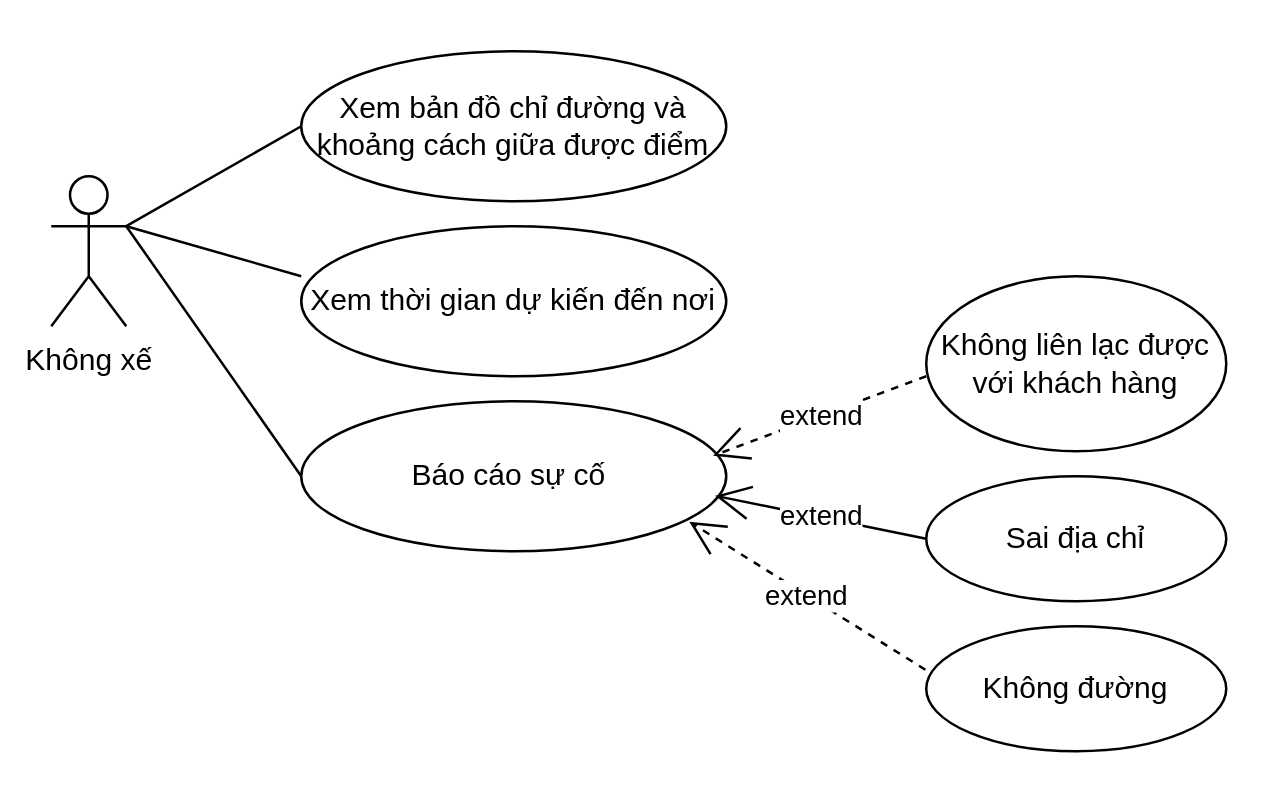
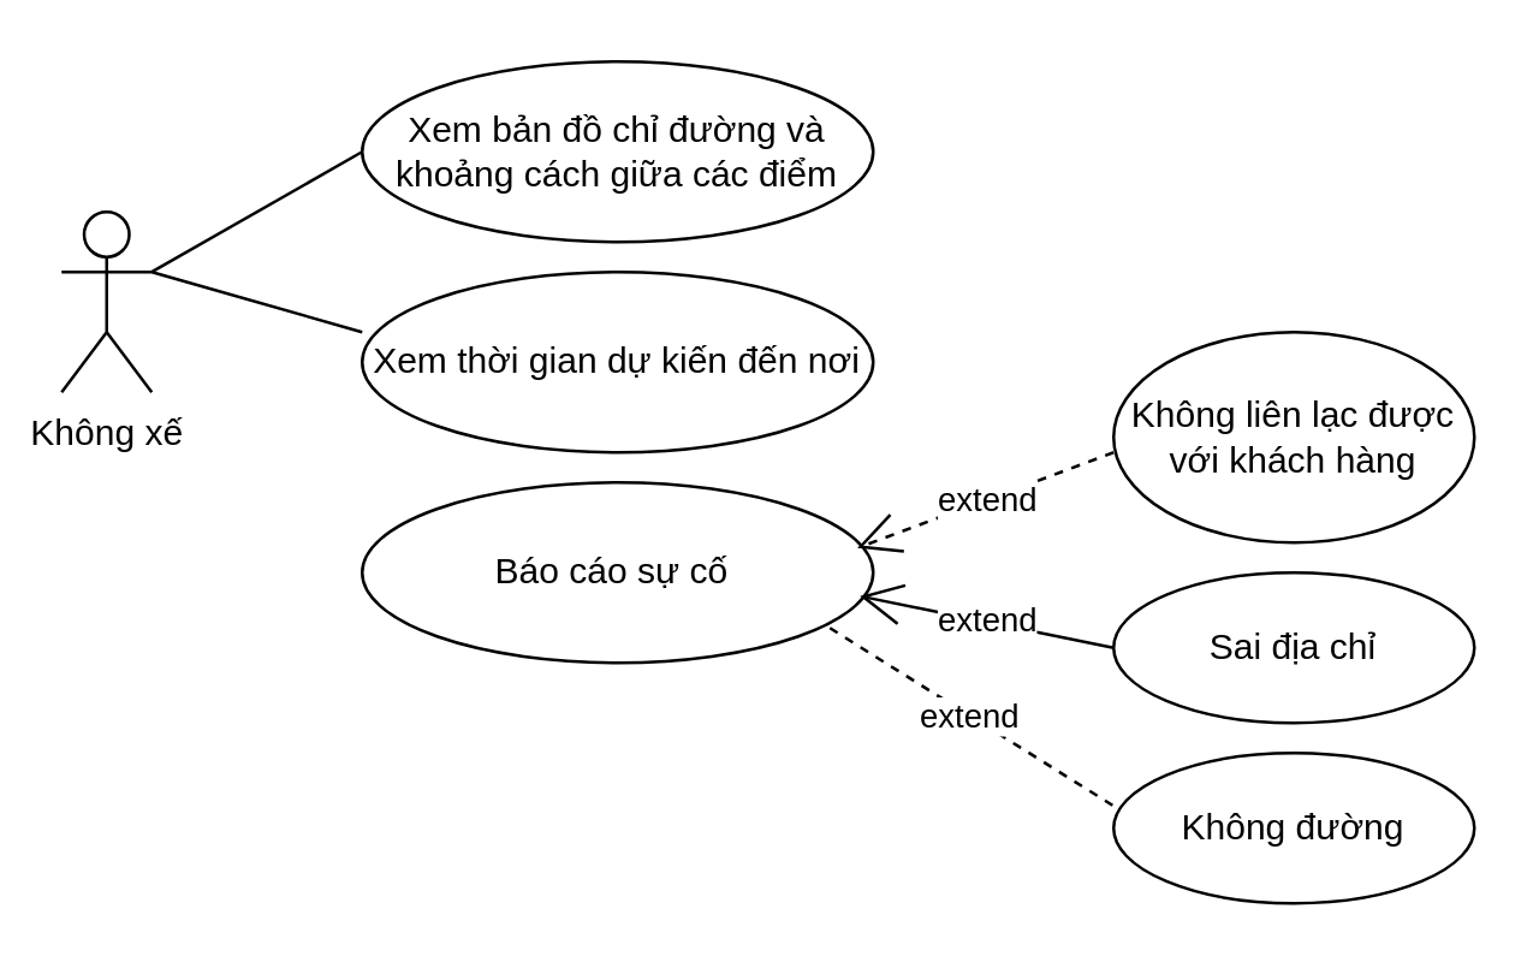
  <mxCell id="0" />
  <mxCell id="1" parent="0" />
  <mxCell id="2" value="Không xế" style="shape=umlActor;verticalLabelPosition=bottom;verticalAlign=top;html=1;outlineConnect=0;" vertex="1" parent="1"><mxGeometry x="20" y="70" width="30" height="60" as="geometry" /></mxCell>
  <mxCell id="3" value="" style="endArrow=none;html=1;rounded=0;exitX=1;exitY=0.333;exitDx=0;exitDy=0;exitPerimeter=0;" edge="1" parent="1" source="2"><mxGeometry width="50" height="50" relative="1" as="geometry"><mxPoint x="190" y="160" as="sourcePoint" /><mxPoint x="120" y="50" as="targetPoint" /></mxGeometry></mxCell>
- <mxCell id="4" value="Xem bản đồ chỉ đường và khoảng cách giữa được điểm" style="ellipse;whiteSpace=wrap;html=1;" vertex="1" parent="1"><mxGeometry x="120" y="20" width="170" height="60" as="geometry" /></mxCell>
+ <mxCell id="4" value="Xem bản đồ chỉ đường và khoảng cách giữa các điểm" style="ellipse;whiteSpace=wrap;html=1;" vertex="1" parent="1"><mxGeometry x="120" y="20" width="170" height="60" as="geometry" /></mxCell>
  <mxCell id="5" value="Xem thời gian dự kiến đến nơi&lt;span style=&quot;color: rgba(0, 0, 0, 0); font-family: monospace; font-size: 0px; text-align: start; text-wrap: nowrap;&quot;&gt;%3CmxGraphModel%3E%3Croot%3E%3CmxCell%20id%3D%220%22%2F%3E%3CmxCell%20id%3D%221%22%20parent%3D%220%22%2F%3E%3CmxCell%20id%3D%222%22%20value%3D%22Xem%20b%E1%BA%A3n%20%C4%91%E1%BB%93%20ch%E1%BB%89%20%C4%91%C6%B0%E1%BB%9Dng%20v%C3%A0%20kho%E1%BA%A3ng%20c%C3%A1ch%20gi%E1%BB%AFa%20c%C3%A1c%20%C4%91i%E1%BB%83m%22%20style%3D%22ellipse%3BwhiteSpace%3Dwrap%3Bhtml%3D1%3B%22%20vertex%3D%221%22%20parent%3D%221%22%3E%3CmxGeometry%20x%3D%22190%22%20y%3D%22140%22%20width%3D%22170%22%20height%3D%2260%22%20as%3D%22geometry%22%2F%3E%3C%2FmxCell%3E%3C%2Froot%3E%3C%2FmxGraphModel%3E&lt;/span&gt;" style="ellipse;whiteSpace=wrap;html=1;" vertex="1" parent="1"><mxGeometry x="120" y="90" width="170" height="60" as="geometry" /></mxCell>
  <mxCell id="6" value="Báo cáo sự cố&amp;nbsp;" style="ellipse;whiteSpace=wrap;html=1;" vertex="1" parent="1"><mxGeometry x="120" y="160" width="170" height="60" as="geometry" /></mxCell>
  <mxCell id="7" value="extend" style="endArrow=open;endSize=12;dashed=1;html=1;rounded=0;entryX=0.969;entryY=0.363;entryDx=0;entryDy=0;entryPerimeter=0;" edge="1" parent="1" target="6"><mxGeometry width="160" relative="1" as="geometry"><mxPoint x="370" y="150" as="sourcePoint" /><mxPoint x="540" y="160" as="targetPoint" /></mxGeometry></mxCell>
  <mxCell id="8" value="Không liên lạc được với khách hàng" style="ellipse;whiteSpace=wrap;html=1;" vertex="1" parent="1"><mxGeometry x="370" y="110" width="120" height="70" as="geometry" /></mxCell>
  <mxCell id="9" value="Sai địa chỉ" style="ellipse;whiteSpace=wrap;html=1;" vertex="1" parent="1"><mxGeometry x="370" y="190" width="120" height="50" as="geometry" /></mxCell>
  <mxCell id="10" value="Không đường" style="ellipse;whiteSpace=wrap;html=1;" vertex="1" parent="1"><mxGeometry x="370" y="250" width="120" height="50" as="geometry" /></mxCell>
  <mxCell id="11" value="extend" style="endArrow=open;endSize=12;dashed=0;html=1;rounded=0;entryX=0.974;entryY=0.63;entryDx=0;entryDy=0;entryPerimeter=0;exitX=0;exitY=0.5;exitDx=0;exitDy=0;" edge="1" parent="1" source="9" target="6"><mxGeometry width="160" relative="1" as="geometry"><mxPoint x="380" y="160" as="sourcePoint" /><mxPoint x="295" y="192" as="targetPoint" /></mxGeometry></mxCell>
- <mxCell id="12" value="extend" style="endArrow=open;endSize=12;dashed=1;html=1;rounded=0;entryX=0.913;entryY=0.803;entryDx=0;entryDy=0;entryPerimeter=0;exitX=-0.003;exitY=0.348;exitDx=0;exitDy=0;exitPerimeter=0;" edge="1" parent="1" source="10" target="6"><mxGeometry width="160" relative="1" as="geometry"><mxPoint x="380" y="225" as="sourcePoint" /><mxPoint x="296" y="208" as="targetPoint" /></mxGeometry></mxCell>
+ <mxCell id="12" value="extend" style="endArrow=none;endSize=12;dashed=1;html=1;rounded=0;entryX=0.913;entryY=0.803;entryDx=0;entryDy=0;entryPerimeter=0;exitX=-0.003;exitY=0.348;exitDx=0;exitDy=0;exitPerimeter=0;" edge="1" parent="1" source="10" target="6"><mxGeometry width="160" relative="1" as="geometry"><mxPoint x="380" y="225" as="sourcePoint" /><mxPoint x="296" y="208" as="targetPoint" /></mxGeometry></mxCell>
  <mxCell id="13" value="" style="endArrow=none;html=1;rounded=0;exitX=1;exitY=0.333;exitDx=0;exitDy=0;exitPerimeter=0;entryX=0;entryY=0.333;entryDx=0;entryDy=0;entryPerimeter=0;" edge="1" parent="1" source="2" target="5"><mxGeometry width="50" height="50" relative="1" as="geometry"><mxPoint x="60" y="100" as="sourcePoint" /><mxPoint x="130" y="60" as="targetPoint" /></mxGeometry></mxCell>
- <mxCell id="14" value="" style="endArrow=none;html=1;rounded=0;exitX=1;exitY=0.333;exitDx=0;exitDy=0;exitPerimeter=0;entryX=0;entryY=0.5;entryDx=0;entryDy=0;" edge="1" parent="1" source="2" target="6"><mxGeometry width="50" height="50" relative="1" as="geometry"><mxPoint x="60" y="100" as="sourcePoint" /><mxPoint x="130" y="120" as="targetPoint" /></mxGeometry></mxCell>
